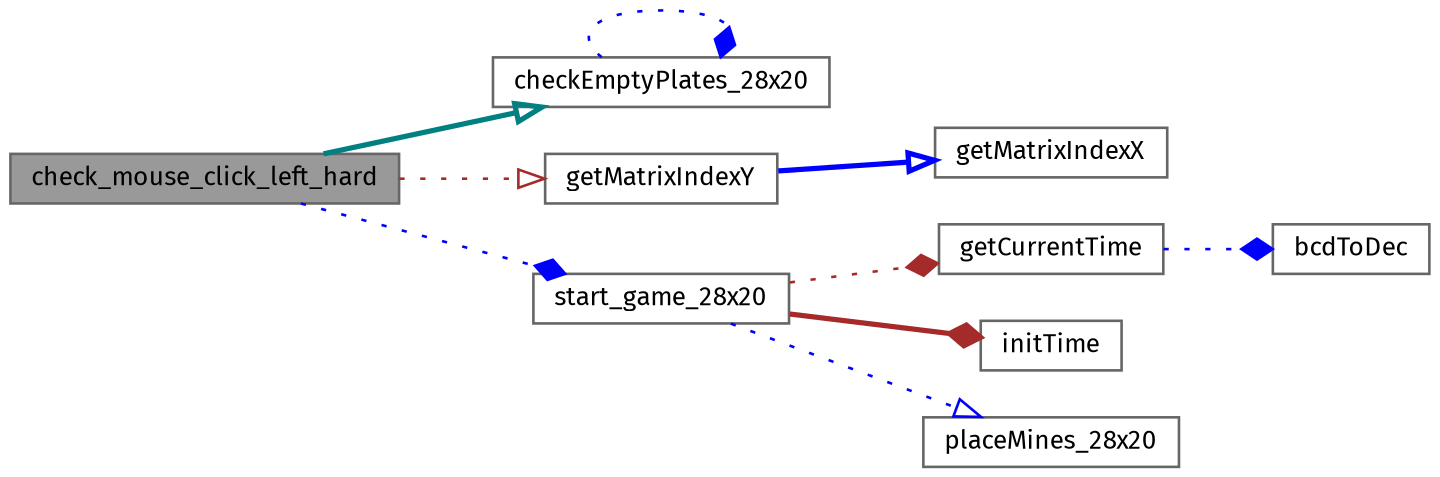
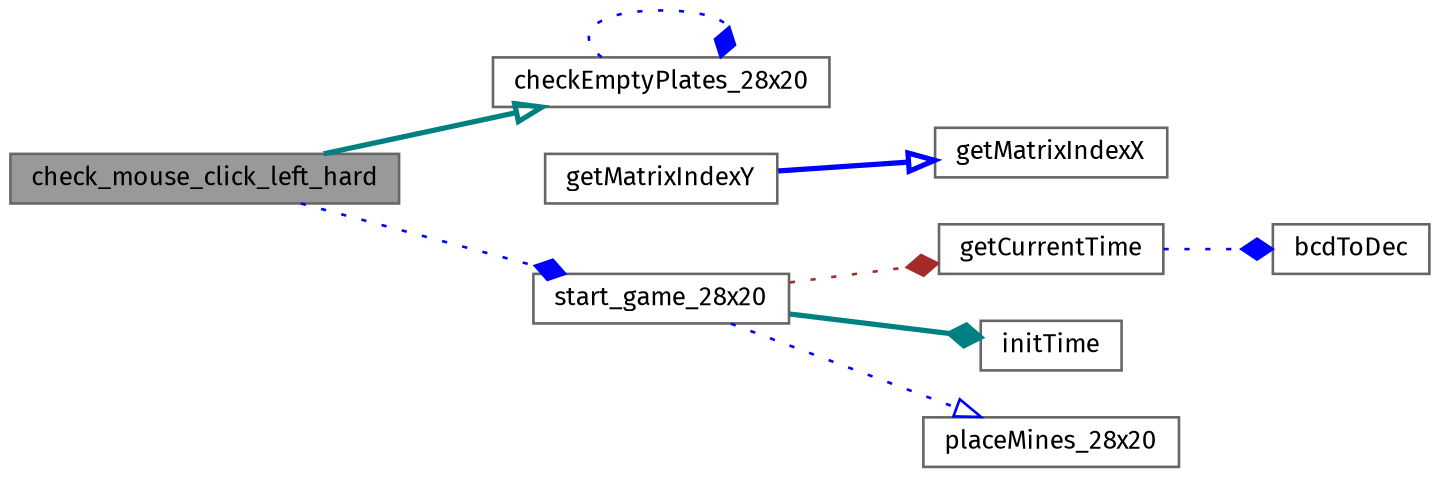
  digraph {
    fontname="Fira Sans"
    rankdir=LR
    node [color=grey40 fillcolor=white fontname="Fira Sans" fontsize=10 shape=box style=filled]
    edge [arrowhead=diamond color=blue fontname="Fira Sans" fontsize=10 labelfontname=Helvetica labelfontsize=10 style=dotted]
    n1 [color=gray40 fillcolor=grey60 fontcolor=black height=0.2 label=check_mouse_click_left_hard width=0.4]
    n2 [height=0.2 label=checkEmptyPlates_28x20 width=0.4]
    n3 [height=0.2 label=getMatrixIndexY width=0.4]
    n4 [height=0.2 label=start_game_28x20 width=0.4]
    n5 [height=0.2 label=getMatrixIndexX width=0.4]
    n6 [height=0.2 label=getCurrentTime width=0.4]
    n7 [height=0.2 label=initTime width=0.4]
    n8 [height=0.2 label=placeMines_28x20 width=0.4]
    n9 [height=0.2 label=bcdToDec width=0.4]
    n1 -> n2 [arrowhead=onormal color=teal style=bold]
-   n1 -> n3 [arrowhead=onormal color=brown]
    n1 -> n4
    n2 -> n2
    n3 -> n5 [arrowhead=onormal style=bold]
    n4 -> n6 [color=brown]
-   n4 -> n7 [color=brown style=bold]
+   n4 -> n7 [color=teal style=bold]
    n4 -> n8 [arrowhead=onormal]
    n6 -> n9
  }
